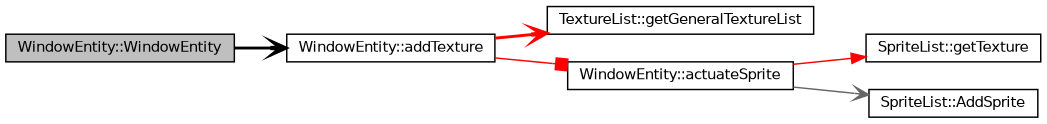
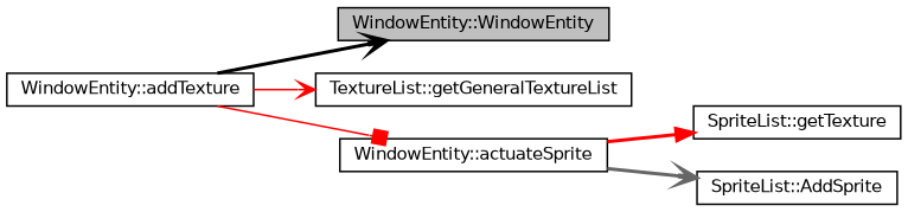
  digraph {
    rankdir=LR
    node [color=black fillcolor=white fontname=Helvetica fontsize=10 shape=record style=filled]
    edge [arrowhead=vee color=red fontname=Helvetica fontsize=10 labelfontname=Helvetica labelfontsize=10 style=solid]
    n1 [fillcolor=grey75 fontcolor=black height=0.2 label="WindowEntity::WindowEntity" width=0.4]
    n2 [height=0.2 label="WindowEntity::addTexture" width=0.4]
    n3 [height=0.2 label="TextureList::getGeneralTextureList" width=0.4]
    n4 [height=0.2 label="WindowEntity::actuateSprite" width=0.4]
    n5 [height=0.2 label="SpriteList::getTexture" width=0.4]
    n6 [height=0.2 label="SpriteList::AddSprite" width=0.4]
-   n1 -> n2 [color=black style=bold]
-   n2 -> n3 [style=bold]
+   n2 -> n1 [color=black style=bold]
+   n2 -> n3
    n2 -> n4 [arrowhead=box]
-   n4 -> n5 [arrowhead=normal]
-   n4 -> n6 [color=gray40]
+   n4 -> n5 [arrowhead=normal style=bold]
+   n4 -> n6 [color=gray40 style=bold]
  }
